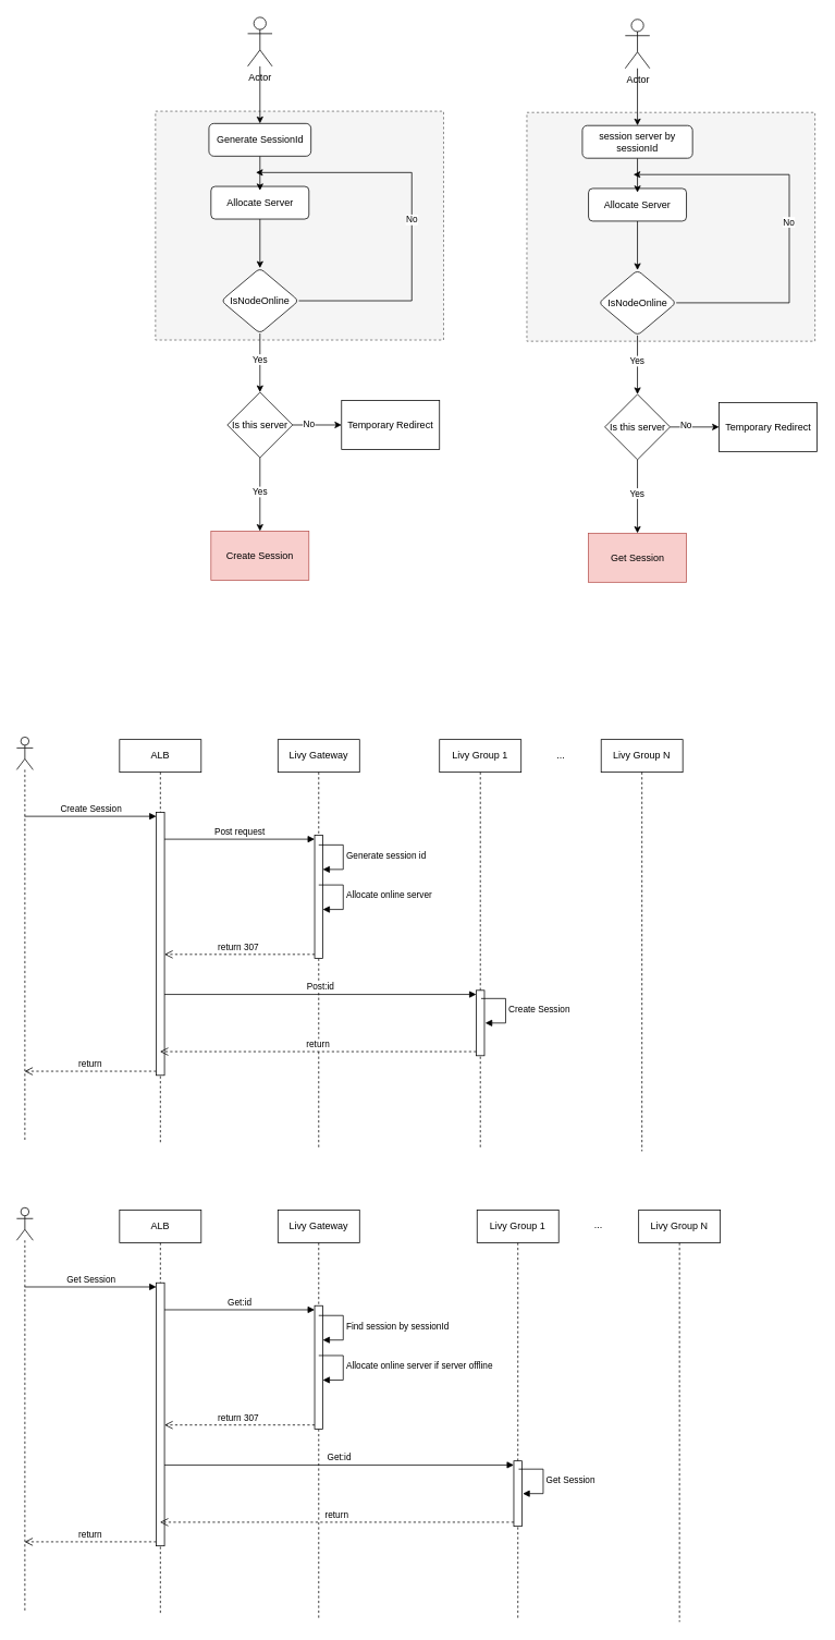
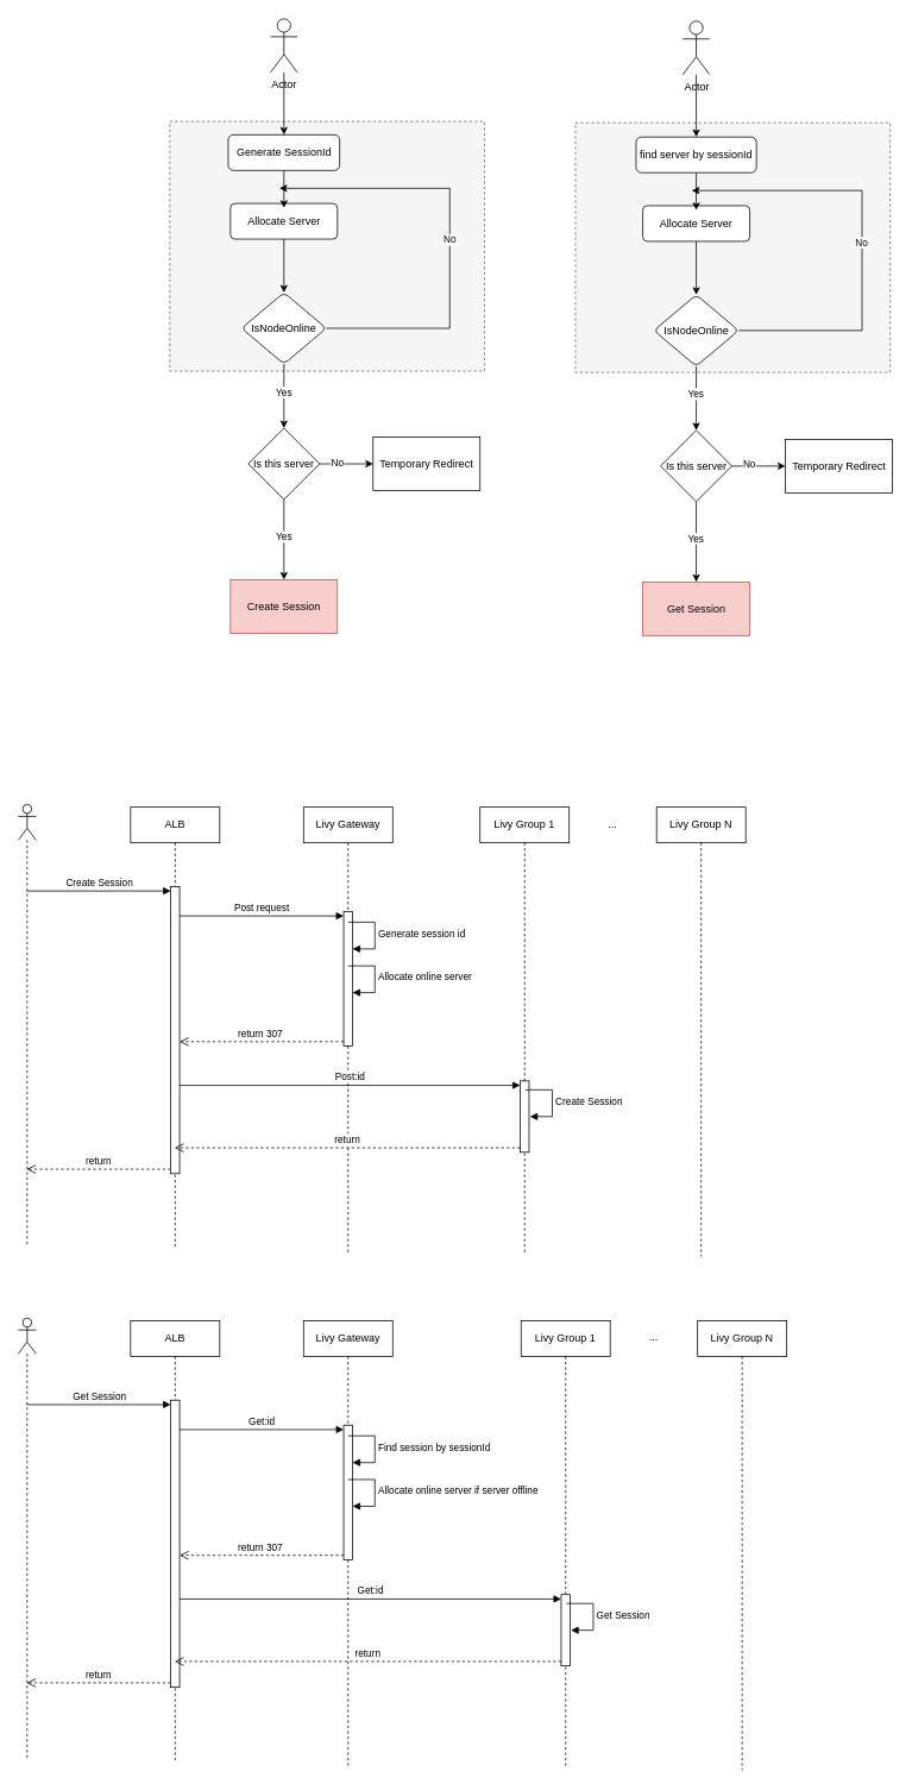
  <mxCell id="0" />
  <mxCell id="1" parent="0" />
  <mxCell id="2" value="" style="rounded=0;whiteSpace=wrap;html=1;dashed=1;fillColor=#f5f5f5;fontColor=#333333;strokeColor=#666666;" vertex="1" parent="1"><mxGeometry x="645" y="136.5" width="353" height="280" as="geometry" /></mxCell>
  <mxCell id="3" value="" style="rounded=0;whiteSpace=wrap;html=1;dashed=1;fillColor=#f5f5f5;fontColor=#333333;strokeColor=#666666;" vertex="1" parent="1"><mxGeometry x="190" y="135" width="353" height="280" as="geometry" /></mxCell>
  <mxCell id="4" value="" style="edgeStyle=orthogonalEdgeStyle;rounded=0;orthogonalLoop=1;jettySize=auto;html=1;" edge="1" parent="1" source="5" target="17"><mxGeometry relative="1" as="geometry" /></mxCell>
  <mxCell id="5" value="Actor" style="shape=umlActor;verticalLabelPosition=bottom;verticalAlign=top;html=1;outlineConnect=0;" vertex="1" parent="1"><mxGeometry x="303" y="20" width="30" height="60" as="geometry" /></mxCell>
  <mxCell id="6" value="" style="edgeStyle=orthogonalEdgeStyle;rounded=0;orthogonalLoop=1;jettySize=auto;html=1;" edge="1" parent="1" source="7" target="10"><mxGeometry relative="1" as="geometry" /></mxCell>
  <mxCell id="7" value="" style="rounded=1;whiteSpace=wrap;html=1;verticalAlign=top;arcSize=13;" vertex="1" parent="1"><mxGeometry x="258" y="227" width="120" height="40" as="geometry" /></mxCell>
  <mxCell id="8" value="Allocate Server" style="text;html=1;align=center;verticalAlign=middle;whiteSpace=wrap;rounded=0;" vertex="1" parent="1"><mxGeometry x="275.5" y="232" width="85" height="30" as="geometry" /></mxCell>
  <mxCell id="9" value="" style="group" vertex="1" connectable="0" parent="1"><mxGeometry x="270.5" y="327" width="95" height="80" as="geometry" /></mxCell>
  <mxCell id="10" value="" style="rhombus;whiteSpace=wrap;html=1;verticalAlign=top;rounded=1;arcSize=13;" vertex="1" parent="9"><mxGeometry width="95" height="80" as="geometry" /></mxCell>
  <mxCell id="11" value="IsNodeOnline" style="text;html=1;align=center;verticalAlign=middle;whiteSpace=wrap;rounded=0;" vertex="1" parent="9"><mxGeometry x="17.5" y="25" width="60" height="30" as="geometry" /></mxCell>
  <mxCell id="12" value="" style="edgeStyle=orthogonalEdgeStyle;rounded=0;orthogonalLoop=1;jettySize=auto;html=1;entryX=0.5;entryY=0;entryDx=0;entryDy=0;" edge="1" parent="1" source="10" target="22"><mxGeometry relative="1" as="geometry"><mxPoint x="318" y="497" as="targetPoint" /></mxGeometry></mxCell>
  <mxCell id="13" value="Yes" style="edgeLabel;html=1;align=center;verticalAlign=middle;resizable=0;points=[];" vertex="1" connectable="0" parent="12"><mxGeometry x="-0.133" y="-1" relative="1" as="geometry"><mxPoint as="offset" /></mxGeometry></mxCell>
  <mxCell id="14" value="" style="edgeStyle=orthogonalEdgeStyle;rounded=0;orthogonalLoop=1;jettySize=auto;html=1;" edge="1" parent="1" source="10"><mxGeometry relative="1" as="geometry"><mxPoint x="313" y="210" as="targetPoint" /><Array as="points"><mxPoint x="504" y="367" /></Array></mxGeometry></mxCell>
  <mxCell id="15" value="No" style="edgeLabel;html=1;align=center;verticalAlign=middle;resizable=0;points=[];" vertex="1" connectable="0" parent="14"><mxGeometry x="-0.393" y="-2" relative="1" as="geometry"><mxPoint x="-3" y="-90" as="offset" /></mxGeometry></mxCell>
  <mxCell id="16" value="" style="edgeStyle=orthogonalEdgeStyle;rounded=0;orthogonalLoop=1;jettySize=auto;html=1;" edge="1" parent="1" source="17" target="8"><mxGeometry relative="1" as="geometry" /></mxCell>
  <mxCell id="17" value="Generate SessionId" style="rounded=1;whiteSpace=wrap;html=1;" vertex="1" parent="1"><mxGeometry x="255.5" y="150" width="125" height="40" as="geometry" /></mxCell>
  <mxCell id="18" value="" style="edgeStyle=orthogonalEdgeStyle;rounded=0;orthogonalLoop=1;jettySize=auto;html=1;" edge="1" parent="1" source="22" target="23"><mxGeometry relative="1" as="geometry" /></mxCell>
  <mxCell id="19" value="No" style="edgeLabel;html=1;align=center;verticalAlign=middle;resizable=0;points=[];" vertex="1" connectable="0" parent="18"><mxGeometry x="-0.367" y="2" relative="1" as="geometry"><mxPoint as="offset" /></mxGeometry></mxCell>
  <mxCell id="20" value="" style="edgeStyle=orthogonalEdgeStyle;rounded=0;orthogonalLoop=1;jettySize=auto;html=1;" edge="1" parent="1" source="22" target="24"><mxGeometry relative="1" as="geometry" /></mxCell>
  <mxCell id="21" value="Yes" style="edgeLabel;html=1;align=center;verticalAlign=middle;resizable=0;points=[];" vertex="1" connectable="0" parent="20"><mxGeometry x="-0.089" y="-1" relative="1" as="geometry"><mxPoint as="offset" /></mxGeometry></mxCell>
  <mxCell id="22" value="Is this server" style="rhombus;whiteSpace=wrap;html=1;" vertex="1" parent="1"><mxGeometry x="278" y="479" width="80" height="80" as="geometry" /></mxCell>
  <mxCell id="23" value="Temporary Redirect" style="whiteSpace=wrap;html=1;" vertex="1" parent="1"><mxGeometry x="418" y="489" width="120" height="60" as="geometry" /></mxCell>
  <mxCell id="24" value="Create Session" style="whiteSpace=wrap;html=1;fillColor=#f8cecc;strokeColor=#b85450;" vertex="1" parent="1"><mxGeometry x="258" y="649" width="120" height="60" as="geometry" /></mxCell>
  <mxCell id="25" value="" style="edgeStyle=orthogonalEdgeStyle;rounded=0;orthogonalLoop=1;jettySize=auto;html=1;" edge="1" parent="1" source="26" target="38"><mxGeometry relative="1" as="geometry" /></mxCell>
  <mxCell id="26" value="Actor" style="shape=umlActor;verticalLabelPosition=bottom;verticalAlign=top;html=1;outlineConnect=0;" vertex="1" parent="1"><mxGeometry x="765.5" y="22.5" width="30" height="60" as="geometry" /></mxCell>
  <mxCell id="27" value="" style="edgeStyle=orthogonalEdgeStyle;rounded=0;orthogonalLoop=1;jettySize=auto;html=1;" edge="1" parent="1" source="28" target="31"><mxGeometry relative="1" as="geometry" /></mxCell>
  <mxCell id="28" value="" style="rounded=1;whiteSpace=wrap;html=1;verticalAlign=top;arcSize=13;" vertex="1" parent="1"><mxGeometry x="720.5" y="229.5" width="120" height="40" as="geometry" /></mxCell>
  <mxCell id="29" value="Allocate Server" style="text;html=1;align=center;verticalAlign=middle;whiteSpace=wrap;rounded=0;" vertex="1" parent="1"><mxGeometry x="738" y="234.5" width="85" height="30" as="geometry" /></mxCell>
  <mxCell id="30" value="" style="group" vertex="1" connectable="0" parent="1"><mxGeometry x="733" y="329.5" width="95" height="80" as="geometry" /></mxCell>
  <mxCell id="31" value="" style="rhombus;whiteSpace=wrap;html=1;verticalAlign=top;rounded=1;arcSize=13;" vertex="1" parent="30"><mxGeometry width="95" height="80" as="geometry" /></mxCell>
  <mxCell id="32" value="IsNodeOnline" style="text;html=1;align=center;verticalAlign=middle;whiteSpace=wrap;rounded=0;" vertex="1" parent="30"><mxGeometry x="17.5" y="25" width="60" height="30" as="geometry" /></mxCell>
  <mxCell id="33" value="" style="edgeStyle=orthogonalEdgeStyle;rounded=0;orthogonalLoop=1;jettySize=auto;html=1;entryX=0.5;entryY=0;entryDx=0;entryDy=0;" edge="1" parent="1" source="31" target="43"><mxGeometry relative="1" as="geometry"><mxPoint x="780.5" y="499.5" as="targetPoint" /></mxGeometry></mxCell>
  <mxCell id="34" value="Yes" style="edgeLabel;html=1;align=center;verticalAlign=middle;resizable=0;points=[];" vertex="1" connectable="0" parent="33"><mxGeometry x="-0.133" y="-1" relative="1" as="geometry"><mxPoint as="offset" /></mxGeometry></mxCell>
  <mxCell id="35" value="" style="edgeStyle=orthogonalEdgeStyle;rounded=0;orthogonalLoop=1;jettySize=auto;html=1;" edge="1" parent="1" source="31"><mxGeometry relative="1" as="geometry"><mxPoint x="775.5" y="212.5" as="targetPoint" /><Array as="points"><mxPoint x="966.5" y="369.5" /></Array></mxGeometry></mxCell>
  <mxCell id="36" value="No" style="edgeLabel;html=1;align=center;verticalAlign=middle;resizable=0;points=[];" vertex="1" connectable="0" parent="35"><mxGeometry x="-0.393" y="-2" relative="1" as="geometry"><mxPoint x="-3" y="-90" as="offset" /></mxGeometry></mxCell>
  <mxCell id="37" value="" style="edgeStyle=orthogonalEdgeStyle;rounded=0;orthogonalLoop=1;jettySize=auto;html=1;" edge="1" parent="1" source="38" target="29"><mxGeometry relative="1" as="geometry" /></mxCell>
- <mxCell id="38" value="session server by sessionId" style="rounded=1;whiteSpace=wrap;html=1;" vertex="1" parent="1"><mxGeometry x="713" y="152.5" width="135" height="40" as="geometry" /></mxCell>
+ <mxCell id="38" value="find server by sessionId" style="rounded=1;whiteSpace=wrap;html=1;" vertex="1" parent="1"><mxGeometry x="713" y="152.5" width="135" height="40" as="geometry" /></mxCell>
  <mxCell id="39" value="" style="edgeStyle=orthogonalEdgeStyle;rounded=0;orthogonalLoop=1;jettySize=auto;html=1;" edge="1" parent="1" source="43" target="44"><mxGeometry relative="1" as="geometry" /></mxCell>
  <mxCell id="40" value="No" style="edgeLabel;html=1;align=center;verticalAlign=middle;resizable=0;points=[];" vertex="1" connectable="0" parent="39"><mxGeometry x="-0.367" y="2" relative="1" as="geometry"><mxPoint as="offset" /></mxGeometry></mxCell>
  <mxCell id="41" value="" style="edgeStyle=orthogonalEdgeStyle;rounded=0;orthogonalLoop=1;jettySize=auto;html=1;" edge="1" parent="1" source="43" target="45"><mxGeometry relative="1" as="geometry" /></mxCell>
  <mxCell id="42" value="Yes" style="edgeLabel;html=1;align=center;verticalAlign=middle;resizable=0;points=[];" vertex="1" connectable="0" parent="41"><mxGeometry x="-0.089" y="-1" relative="1" as="geometry"><mxPoint as="offset" /></mxGeometry></mxCell>
  <mxCell id="43" value="Is this server" style="rhombus;whiteSpace=wrap;html=1;" vertex="1" parent="1"><mxGeometry x="740.5" y="481.5" width="80" height="80" as="geometry" /></mxCell>
  <mxCell id="44" value="Temporary Redirect" style="whiteSpace=wrap;html=1;" vertex="1" parent="1"><mxGeometry x="880.5" y="491.5" width="120" height="60" as="geometry" /></mxCell>
  <mxCell id="45" value="Get Session" style="whiteSpace=wrap;html=1;fillColor=#f8cecc;strokeColor=#b85450;" vertex="1" parent="1"><mxGeometry x="720.5" y="651.5" width="120" height="60" as="geometry" /></mxCell>
  <mxCell id="46" value="" style="shape=umlLifeline;perimeter=lifelinePerimeter;whiteSpace=wrap;html=1;container=1;dropTarget=0;collapsible=0;recursiveResize=0;outlineConnect=0;portConstraint=eastwest;newEdgeStyle={&quot;curved&quot;:0,&quot;rounded&quot;:0};participant=umlActor;" vertex="1" parent="1"><mxGeometry x="20" y="901" width="20" height="493" as="geometry" /></mxCell>
  <mxCell id="47" value="Livy Gateway" style="shape=umlLifeline;perimeter=lifelinePerimeter;whiteSpace=wrap;html=1;container=1;dropTarget=0;collapsible=0;recursiveResize=0;outlineConnect=0;portConstraint=eastwest;newEdgeStyle={&quot;curved&quot;:0,&quot;rounded&quot;:0};" vertex="1" parent="1"><mxGeometry x="340" y="904" width="100" height="500" as="geometry" /></mxCell>
  <mxCell id="48" value="" style="html=1;outlineConnect=0;targetShapes=umlLifeline;portConstraint=eastwest;newEdgeStyle={&quot;curved&quot;:0,&quot;rounded&quot;:0};points=[[0,0,0,0,5],[0,1,0,0,-5],[1,0,0,0,5],[1,1,0,0,-5]];perimeter=orthogonalPerimeter;" vertex="1" parent="47"><mxGeometry x="45" y="117" width="10" height="151" as="geometry" /></mxCell>
  <mxCell id="49" value="Generate session id" style="html=1;align=left;spacingLeft=2;endArrow=block;rounded=0;edgeStyle=orthogonalEdgeStyle;curved=0;rounded=0;" edge="1" parent="47"><mxGeometry relative="1" as="geometry"><mxPoint x="50" y="129" as="sourcePoint" /><Array as="points"><mxPoint x="80" y="159" /></Array><mxPoint x="55" y="159" as="targetPoint" /></mxGeometry></mxCell>
  <mxCell id="50" value="Allocate online server" style="html=1;align=left;spacingLeft=2;endArrow=block;rounded=0;edgeStyle=orthogonalEdgeStyle;curved=0;rounded=0;" edge="1" parent="47"><mxGeometry relative="1" as="geometry"><mxPoint x="50" y="178" as="sourcePoint" /><Array as="points"><mxPoint x="80" y="208" /></Array><mxPoint x="55" y="208" as="targetPoint" /></mxGeometry></mxCell>
  <mxCell id="51" value="Livy Group 1" style="shape=umlLifeline;perimeter=lifelinePerimeter;whiteSpace=wrap;html=1;container=1;dropTarget=0;collapsible=0;recursiveResize=0;outlineConnect=0;portConstraint=eastwest;newEdgeStyle={&quot;curved&quot;:0,&quot;rounded&quot;:0};" vertex="1" parent="1"><mxGeometry x="538" y="904" width="100" height="500" as="geometry" /></mxCell>
  <mxCell id="52" value="" style="html=1;points=[[0,0,0,0,5],[0,1,0,0,-5],[1,0,0,0,5],[1,1,0,0,-5]];perimeter=orthogonalPerimeter;outlineConnect=0;targetShapes=umlLifeline;portConstraint=eastwest;newEdgeStyle={&quot;curved&quot;:0,&quot;rounded&quot;:0};" vertex="1" parent="51"><mxGeometry x="45" y="307" width="10" height="80" as="geometry" /></mxCell>
  <mxCell id="53" value="Create Session" style="html=1;align=left;spacingLeft=2;endArrow=block;rounded=0;edgeStyle=orthogonalEdgeStyle;curved=0;rounded=0;" edge="1" parent="51"><mxGeometry relative="1" as="geometry"><mxPoint x="51" y="317" as="sourcePoint" /><Array as="points"><mxPoint x="81" y="347" /></Array><mxPoint x="56" y="347" as="targetPoint" /></mxGeometry></mxCell>
  <mxCell id="54" value="Livy Group N" style="shape=umlLifeline;perimeter=lifelinePerimeter;whiteSpace=wrap;html=1;container=1;dropTarget=0;collapsible=0;recursiveResize=0;outlineConnect=0;portConstraint=eastwest;newEdgeStyle={&quot;curved&quot;:0,&quot;rounded&quot;:0};" vertex="1" parent="1"><mxGeometry x="736" y="904" width="100" height="504" as="geometry" /></mxCell>
  <mxCell id="55" value="Create Session" style="html=1;verticalAlign=bottom;endArrow=block;curved=0;rounded=0;entryX=0;entryY=0;entryDx=0;entryDy=5;" edge="1" target="58" parent="1" source="46"><mxGeometry relative="1" as="geometry"><mxPoint x="173" y="996" as="sourcePoint" /></mxGeometry></mxCell>
  <mxCell id="56" value="return" style="html=1;verticalAlign=bottom;endArrow=open;dashed=1;endSize=8;curved=0;rounded=0;exitX=0;exitY=1;exitDx=0;exitDy=-5;" edge="1" source="58" parent="1" target="46"><mxGeometry relative="1" as="geometry"><mxPoint x="173" y="1066" as="targetPoint" /></mxGeometry></mxCell>
  <mxCell id="57" value="ALB" style="shape=umlLifeline;perimeter=lifelinePerimeter;whiteSpace=wrap;html=1;container=1;dropTarget=0;collapsible=0;recursiveResize=0;outlineConnect=0;portConstraint=eastwest;newEdgeStyle={&quot;curved&quot;:0,&quot;rounded&quot;:0};" vertex="1" parent="1"><mxGeometry x="146" y="904" width="100" height="494" as="geometry" /></mxCell>
  <mxCell id="58" value="" style="html=1;points=[[0,0,0,0,5],[0,1,0,0,-5],[1,0,0,0,5],[1,1,0,0,-5]];perimeter=orthogonalPerimeter;outlineConnect=0;targetShapes=umlLifeline;portConstraint=eastwest;newEdgeStyle={&quot;curved&quot;:0,&quot;rounded&quot;:0};" vertex="1" parent="57"><mxGeometry x="45" y="89" width="10" height="322" as="geometry" /></mxCell>
  <mxCell id="59" value="Post request" style="html=1;verticalAlign=bottom;endArrow=block;curved=0;rounded=0;entryX=0;entryY=0;entryDx=0;entryDy=5;" edge="1" target="48" parent="1" source="58"><mxGeometry relative="1" as="geometry"><mxPoint x="315" y="1026" as="sourcePoint" /></mxGeometry></mxCell>
  <mxCell id="60" value="return 307&amp;nbsp;" style="html=1;verticalAlign=bottom;endArrow=open;dashed=1;endSize=8;curved=0;rounded=0;exitX=0;exitY=1;exitDx=0;exitDy=-5;" edge="1" source="48" parent="1" target="58"><mxGeometry relative="1" as="geometry"><mxPoint x="315" y="1096" as="targetPoint" /></mxGeometry></mxCell>
  <mxCell id="61" value="Post:id" style="html=1;verticalAlign=bottom;endArrow=block;curved=0;rounded=0;entryX=0;entryY=0;entryDx=0;entryDy=5;" edge="1" target="52" parent="1" source="58"><mxGeometry relative="1" as="geometry"><mxPoint x="513" y="1216" as="sourcePoint" /></mxGeometry></mxCell>
  <mxCell id="62" value="return" style="html=1;verticalAlign=bottom;endArrow=open;dashed=1;endSize=8;curved=0;rounded=0;exitX=0;exitY=1;exitDx=0;exitDy=-5;" edge="1" source="52" parent="1" target="57"><mxGeometry relative="1" as="geometry"><mxPoint x="513" y="1286" as="targetPoint" /></mxGeometry></mxCell>
  <mxCell id="63" value="..." style="text;html=1;align=center;verticalAlign=middle;whiteSpace=wrap;rounded=0;" vertex="1" parent="1"><mxGeometry x="657" y="908" width="60" height="30" as="geometry" /></mxCell>
  <mxCell id="64" value="" style="shape=umlLifeline;perimeter=lifelinePerimeter;whiteSpace=wrap;html=1;container=1;dropTarget=0;collapsible=0;recursiveResize=0;outlineConnect=0;portConstraint=eastwest;newEdgeStyle={&quot;curved&quot;:0,&quot;rounded&quot;:0};participant=umlActor;" vertex="1" parent="1"><mxGeometry x="20" y="1477" width="20" height="493" as="geometry" /></mxCell>
  <mxCell id="65" value="Livy Gateway" style="shape=umlLifeline;perimeter=lifelinePerimeter;whiteSpace=wrap;html=1;container=1;dropTarget=0;collapsible=0;recursiveResize=0;outlineConnect=0;portConstraint=eastwest;newEdgeStyle={&quot;curved&quot;:0,&quot;rounded&quot;:0};" vertex="1" parent="1"><mxGeometry x="340" y="1480" width="100" height="500" as="geometry" /></mxCell>
  <mxCell id="66" value="" style="html=1;outlineConnect=0;targetShapes=umlLifeline;portConstraint=eastwest;newEdgeStyle={&quot;curved&quot;:0,&quot;rounded&quot;:0};points=[[0,0,0,0,5],[0,1,0,0,-5],[1,0,0,0,5],[1,1,0,0,-5]];perimeter=orthogonalPerimeter;" vertex="1" parent="65"><mxGeometry x="45" y="117" width="10" height="151" as="geometry" /></mxCell>
  <mxCell id="67" value="Find session by sessionId" style="html=1;align=left;spacingLeft=2;endArrow=block;rounded=0;edgeStyle=orthogonalEdgeStyle;curved=0;rounded=0;" edge="1" parent="65"><mxGeometry relative="1" as="geometry"><mxPoint x="50" y="129" as="sourcePoint" /><Array as="points"><mxPoint x="80" y="159" /></Array><mxPoint x="55" y="159" as="targetPoint" /></mxGeometry></mxCell>
  <mxCell id="68" value="Allocate online server if server offline" style="html=1;align=left;spacingLeft=2;endArrow=block;rounded=0;edgeStyle=orthogonalEdgeStyle;curved=0;rounded=0;" edge="1" parent="65"><mxGeometry relative="1" as="geometry"><mxPoint x="50" y="178" as="sourcePoint" /><Array as="points"><mxPoint x="80" y="208" /></Array><mxPoint x="55" y="208" as="targetPoint" /></mxGeometry></mxCell>
  <mxCell id="69" value="Livy Group 1" style="shape=umlLifeline;perimeter=lifelinePerimeter;whiteSpace=wrap;html=1;container=1;dropTarget=0;collapsible=0;recursiveResize=0;outlineConnect=0;portConstraint=eastwest;newEdgeStyle={&quot;curved&quot;:0,&quot;rounded&quot;:0};" vertex="1" parent="1"><mxGeometry x="584" y="1480" width="100" height="500" as="geometry" /></mxCell>
  <mxCell id="70" value="" style="html=1;points=[[0,0,0,0,5],[0,1,0,0,-5],[1,0,0,0,5],[1,1,0,0,-5]];perimeter=orthogonalPerimeter;outlineConnect=0;targetShapes=umlLifeline;portConstraint=eastwest;newEdgeStyle={&quot;curved&quot;:0,&quot;rounded&quot;:0};" vertex="1" parent="69"><mxGeometry x="45" y="307" width="10" height="80" as="geometry" /></mxCell>
  <mxCell id="71" value="Get Session" style="html=1;align=left;spacingLeft=2;endArrow=block;rounded=0;edgeStyle=orthogonalEdgeStyle;curved=0;rounded=0;" edge="1" parent="69"><mxGeometry relative="1" as="geometry"><mxPoint x="51" y="317" as="sourcePoint" /><Array as="points"><mxPoint x="81" y="347" /></Array><mxPoint x="56" y="347" as="targetPoint" /></mxGeometry></mxCell>
  <mxCell id="72" value="Livy Group N" style="shape=umlLifeline;perimeter=lifelinePerimeter;whiteSpace=wrap;html=1;container=1;dropTarget=0;collapsible=0;recursiveResize=0;outlineConnect=0;portConstraint=eastwest;newEdgeStyle={&quot;curved&quot;:0,&quot;rounded&quot;:0};" vertex="1" parent="1"><mxGeometry x="782" y="1480" width="100" height="504" as="geometry" /></mxCell>
  <mxCell id="73" value="Get Session" style="html=1;verticalAlign=bottom;endArrow=block;curved=0;rounded=0;entryX=0;entryY=0;entryDx=0;entryDy=5;" edge="1" parent="1" source="64" target="76"><mxGeometry relative="1" as="geometry"><mxPoint x="173" y="1572" as="sourcePoint" /></mxGeometry></mxCell>
  <mxCell id="74" value="return" style="html=1;verticalAlign=bottom;endArrow=open;dashed=1;endSize=8;curved=0;rounded=0;exitX=0;exitY=1;exitDx=0;exitDy=-5;" edge="1" parent="1" source="76" target="64"><mxGeometry relative="1" as="geometry"><mxPoint x="173" y="1642" as="targetPoint" /></mxGeometry></mxCell>
  <mxCell id="75" value="ALB" style="shape=umlLifeline;perimeter=lifelinePerimeter;whiteSpace=wrap;html=1;container=1;dropTarget=0;collapsible=0;recursiveResize=0;outlineConnect=0;portConstraint=eastwest;newEdgeStyle={&quot;curved&quot;:0,&quot;rounded&quot;:0};" vertex="1" parent="1"><mxGeometry x="146" y="1480" width="100" height="494" as="geometry" /></mxCell>
  <mxCell id="76" value="" style="html=1;points=[[0,0,0,0,5],[0,1,0,0,-5],[1,0,0,0,5],[1,1,0,0,-5]];perimeter=orthogonalPerimeter;outlineConnect=0;targetShapes=umlLifeline;portConstraint=eastwest;newEdgeStyle={&quot;curved&quot;:0,&quot;rounded&quot;:0};" vertex="1" parent="75"><mxGeometry x="45" y="89" width="10" height="322" as="geometry" /></mxCell>
  <mxCell id="77" value="Get:id" style="html=1;verticalAlign=bottom;endArrow=block;curved=0;rounded=0;entryX=0;entryY=0;entryDx=0;entryDy=5;" edge="1" parent="1" source="76" target="66"><mxGeometry relative="1" as="geometry"><mxPoint x="315" y="1602" as="sourcePoint" /></mxGeometry></mxCell>
  <mxCell id="78" value="return 307&amp;nbsp;" style="html=1;verticalAlign=bottom;endArrow=open;dashed=1;endSize=8;curved=0;rounded=0;exitX=0;exitY=1;exitDx=0;exitDy=-5;" edge="1" parent="1" source="66" target="76"><mxGeometry relative="1" as="geometry"><mxPoint x="315" y="1672" as="targetPoint" /></mxGeometry></mxCell>
  <mxCell id="79" value="Get:id" style="html=1;verticalAlign=bottom;endArrow=block;curved=0;rounded=0;entryX=0;entryY=0;entryDx=0;entryDy=5;" edge="1" parent="1" source="76" target="70"><mxGeometry relative="1" as="geometry"><mxPoint x="513" y="1792" as="sourcePoint" /></mxGeometry></mxCell>
  <mxCell id="80" value="return" style="html=1;verticalAlign=bottom;endArrow=open;dashed=1;endSize=8;curved=0;rounded=0;exitX=0;exitY=1;exitDx=0;exitDy=-5;" edge="1" parent="1" source="70" target="75"><mxGeometry relative="1" as="geometry"><mxPoint x="513" y="1862" as="targetPoint" /></mxGeometry></mxCell>
  <mxCell id="81" value="..." style="text;html=1;align=center;verticalAlign=middle;whiteSpace=wrap;rounded=0;" vertex="1" parent="1"><mxGeometry x="703" y="1484" width="60" height="30" as="geometry" /></mxCell>
